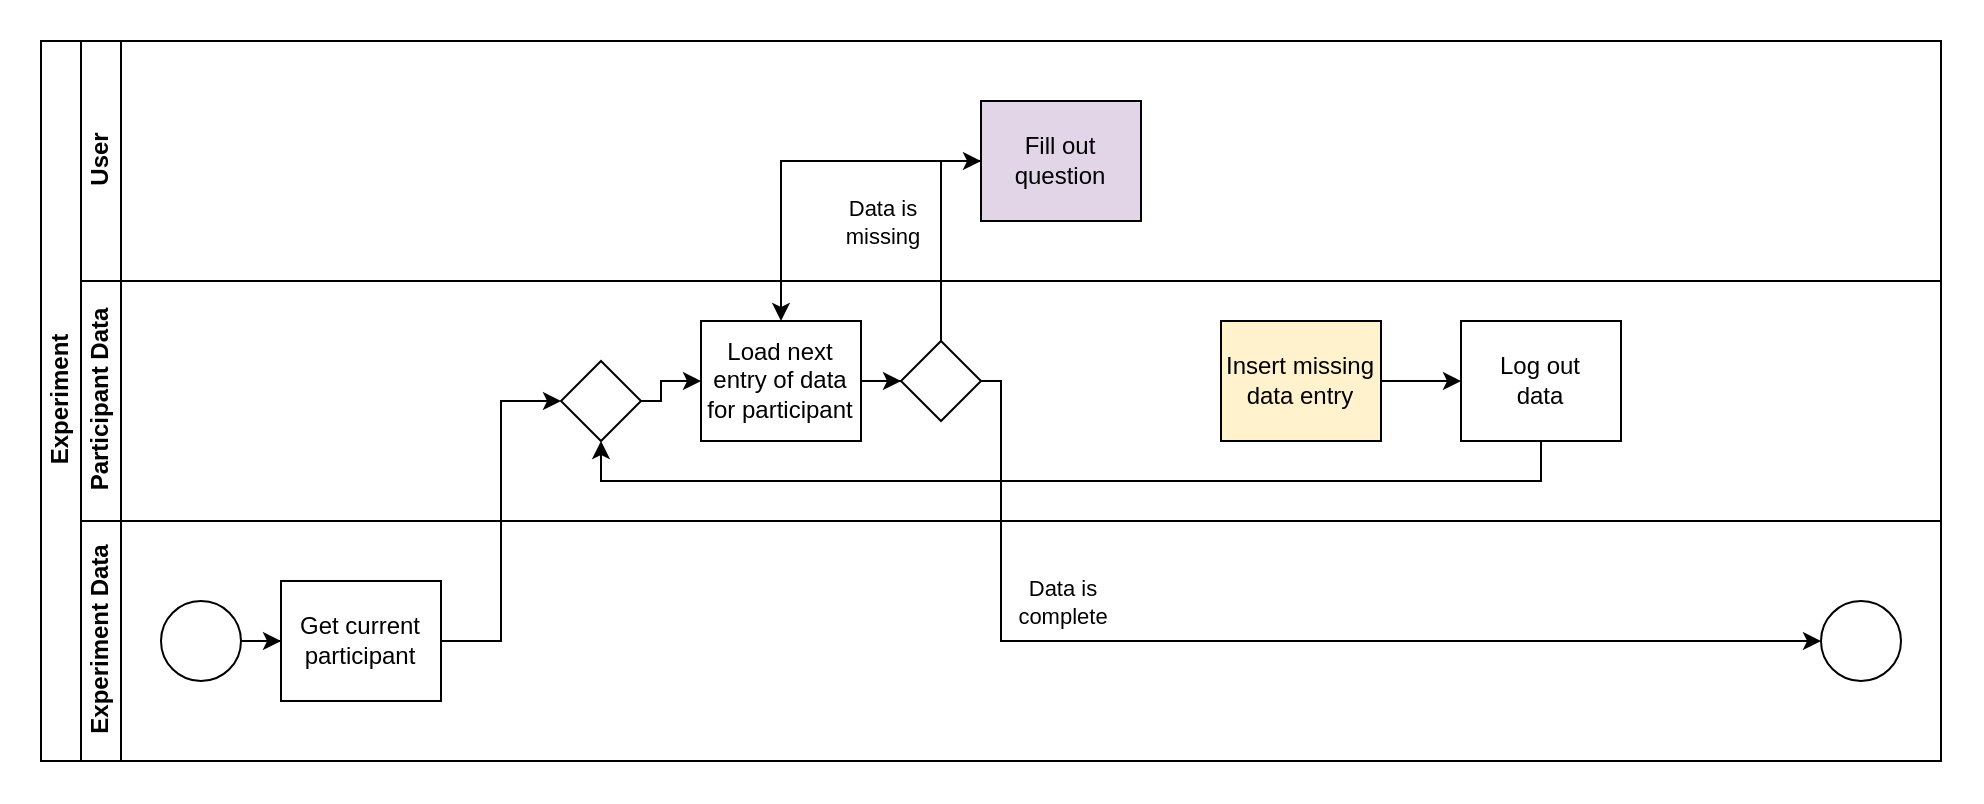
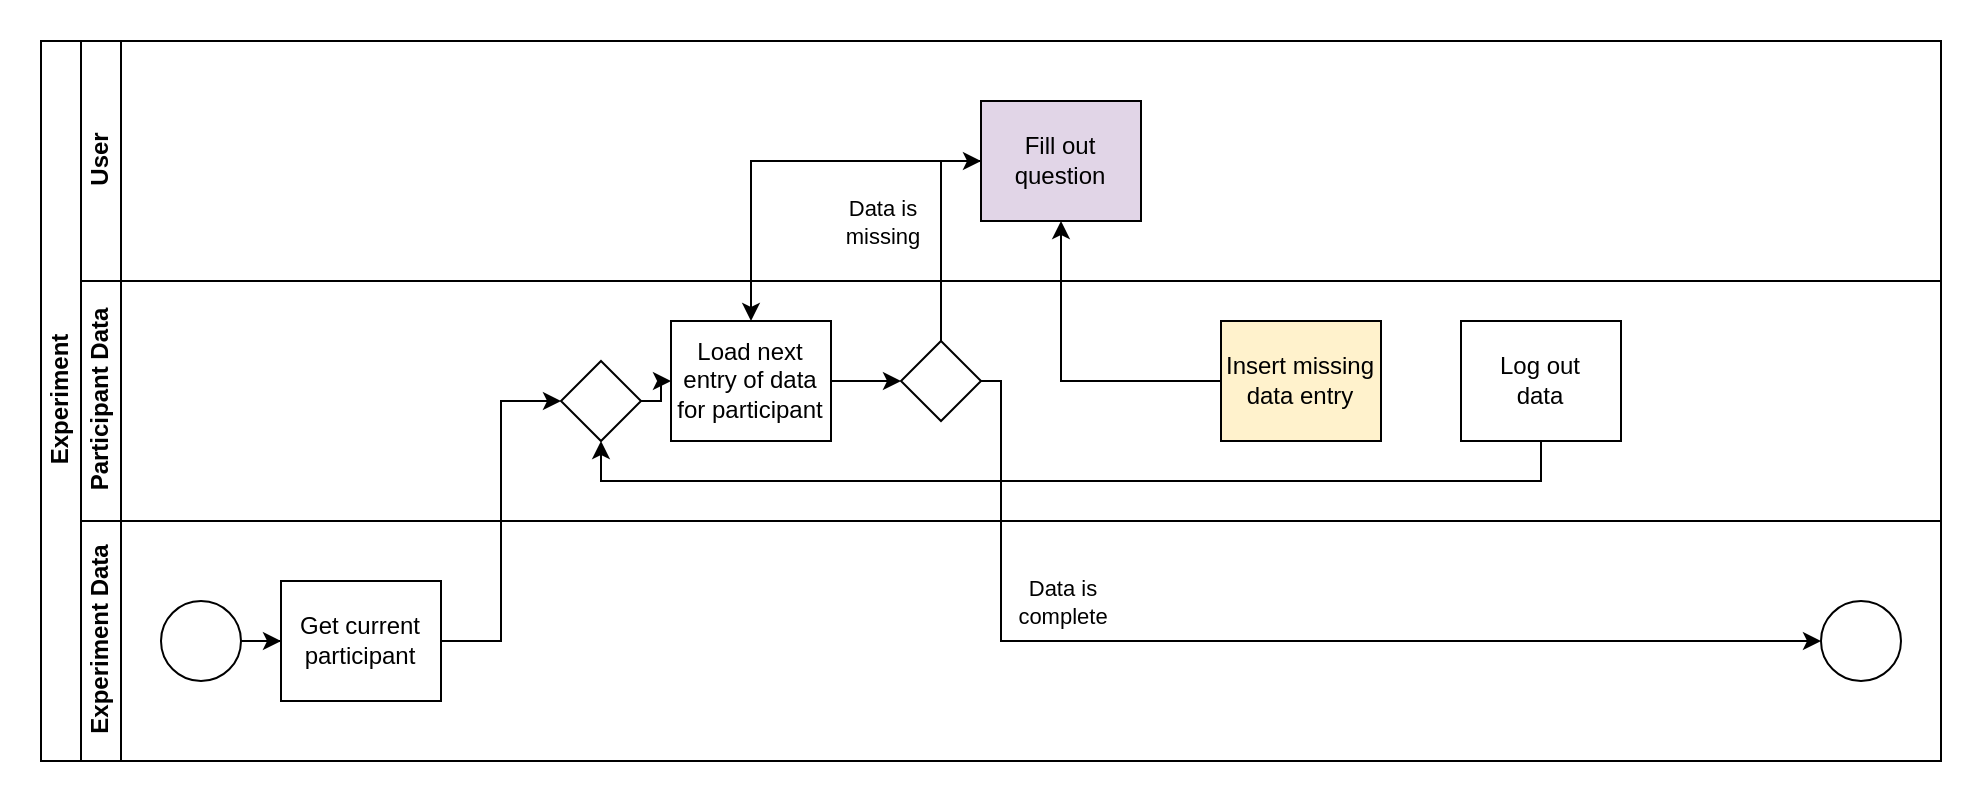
  <mxCell id="0" />
  <mxCell id="1" parent="0" />
  <mxCell id="2" value="&lt;font style=&quot;font-size: 12px;&quot;&gt;Experiment&lt;/font&gt;" style="swimlane;html=1;childLayout=stackLayout;resizeParent=1;resizeParentMax=0;horizontal=0;startSize=20;horizontalStack=0;" parent="1" vertex="1"><mxGeometry width="950" height="360" as="geometry" x="20" y="20" /></mxCell>
  <mxCell id="3" value="&lt;font style=&quot;font-size: 12px;&quot;&gt;User&lt;/font&gt;" style="swimlane;html=1;startSize=20;horizontal=0;" parent="2" vertex="1"><mxGeometry x="20" width="930" height="120" as="geometry" /></mxCell>
  <mxCell id="4" value="Fill out question" style="rounded=0;whiteSpace=wrap;html=1;fontFamily=Helvetica;fontSize=12;fontColor=#000000;align=center;fillColor=#e1d5e7;" parent="3" vertex="1"><mxGeometry x="450" y="30" width="80" height="60" as="geometry" /></mxCell>
  <mxCell id="5" style="edgeStyle=orthogonalEdgeStyle;rounded=0;orthogonalLoop=1;jettySize=auto;html=1;entryX=0;entryY=0.5;entryDx=0;entryDy=0;" parent="2" source="13" target="4" edge="1"><mxGeometry relative="1" as="geometry" /></mxCell>
  <mxCell id="6" value="Data is &lt;br&gt;missing" style="edgeLabel;html=1;align=center;verticalAlign=middle;resizable=0;points=[];" parent="5" vertex="1" connectable="0"><mxGeometry x="0.073" y="-2" relative="1" as="geometry"><mxPoint x="-32" y="-1" as="offset" /></mxGeometry></mxCell>
  <mxCell id="7" style="edgeStyle=orthogonalEdgeStyle;rounded=0;orthogonalLoop=1;jettySize=auto;html=1;" parent="2" source="4" target="10" edge="1"><mxGeometry relative="1" as="geometry" /></mxCell>
  <mxCell id="8" value="&lt;font style=&quot;font-size: 12px;&quot;&gt;Participant Data&lt;/font&gt;" style="swimlane;html=1;startSize=20;horizontal=0;" parent="2" vertex="1"><mxGeometry x="20" y="120" width="930" height="120" as="geometry" /></mxCell>
  <mxCell id="9" style="edgeStyle=orthogonalEdgeStyle;rounded=0;orthogonalLoop=1;jettySize=auto;html=1;entryX=0;entryY=0.5;entryDx=0;entryDy=0;" parent="8" source="10" target="13" edge="1"><mxGeometry relative="1" as="geometry" /></mxCell>
- <mxCell id="10" value="Load next entry of data for participant" style="rounded=0;whiteSpace=wrap;html=1;fontFamily=Helvetica;fontSize=12;fontColor=#000000;align=center;" parent="8" vertex="1"><mxGeometry x="310" y="20" width="80" height="60" as="geometry" /></mxCell>
+ <mxCell id="10" value="Load next entry of data for participant" style="rounded=0;whiteSpace=wrap;html=1;fontFamily=Helvetica;fontSize=12;fontColor=#000000;align=center;" parent="8" vertex="1"><mxGeometry x="295" y="20" width="80" height="60" as="geometry" /></mxCell>
  <mxCell id="11" style="edgeStyle=orthogonalEdgeStyle;rounded=0;orthogonalLoop=1;jettySize=auto;html=1;entryX=0;entryY=0.5;entryDx=0;entryDy=0;" parent="8" source="12" target="10" edge="1"><mxGeometry relative="1" as="geometry"><Array as="points"><mxPoint x="290" y="60" /><mxPoint x="290" y="50" /></Array></mxGeometry></mxCell>
  <mxCell id="12" value="" style="rhombus;whiteSpace=wrap;html=1;fontFamily=Helvetica;fontSize=12;fontColor=#000000;align=center;" parent="8" vertex="1"><mxGeometry x="240" y="40" width="40" height="40" as="geometry" /></mxCell>
  <mxCell id="13" value="" style="rhombus;whiteSpace=wrap;html=1;fontFamily=Helvetica;fontSize=12;fontColor=#000000;align=center;" parent="8" vertex="1"><mxGeometry x="410" y="30" width="40" height="40" as="geometry" /></mxCell>
  <mxCell id="14" style="edgeStyle=orthogonalEdgeStyle;rounded=0;orthogonalLoop=1;jettySize=auto;html=1;entryX=0.5;entryY=1;entryDx=0;entryDy=0;" parent="8" source="15" target="12" edge="1"><mxGeometry relative="1" as="geometry"><Array as="points"><mxPoint x="730" y="100" /><mxPoint x="260" y="100" /></Array></mxGeometry></mxCell>
  <mxCell id="15" value="Log out &lt;br&gt;data" style="rounded=0;whiteSpace=wrap;html=1;fontFamily=Helvetica;fontSize=12;fontColor=#000000;align=center;" parent="8" vertex="1"><mxGeometry x="690" y="20" width="80" height="60" as="geometry" /></mxCell>
- <mxCell id="16" style="edgeStyle=orthogonalEdgeStyle;rounded=0;orthogonalLoop=1;jettySize=auto;html=1;entryX=0;entryY=0.5;entryDx=0;entryDy=0;" parent="8" source="17" target="15" edge="1"><mxGeometry relative="1" as="geometry" /></mxCell>
+ <mxCell id="16" style="edgeStyle=orthogonalEdgeStyle;rounded=0;orthogonalLoop=1;jettySize=auto;html=1;" parent="8" source="17" target="4" edge="1"><mxGeometry relative="1" as="geometry" /></mxCell>
  <mxCell id="17" value="Insert missing data entry" style="rounded=0;whiteSpace=wrap;html=1;fontFamily=Helvetica;fontSize=12;fontColor=#000000;align=center;fillColor=#fff2cc;" parent="8" vertex="1"><mxGeometry x="570" y="20" width="80" height="60" as="geometry" /></mxCell>
  <mxCell id="18" style="edgeStyle=orthogonalEdgeStyle;rounded=0;orthogonalLoop=1;jettySize=auto;html=1;entryX=0;entryY=0.5;entryDx=0;entryDy=0;" parent="2" source="13" target="22" edge="1"><mxGeometry relative="1" as="geometry"><Array as="points"><mxPoint x="480" y="170" /><mxPoint x="480" y="300" /></Array></mxGeometry></mxCell>
  <mxCell id="19" value="Data is &lt;br&gt;complete" style="edgeLabel;html=1;align=center;verticalAlign=middle;resizable=0;points=[];" parent="18" vertex="1" connectable="0"><mxGeometry x="-0.942" y="-3" relative="1" as="geometry"><mxPoint x="33" y="104" as="offset" /></mxGeometry></mxCell>
  <mxCell id="20" value="&lt;font style=&quot;font-size: 12px;&quot;&gt;Experiment Data&lt;/font&gt;" style="swimlane;html=1;startSize=20;horizontal=0;" parent="2" vertex="1"><mxGeometry x="20" y="240" width="930" height="120" as="geometry" /></mxCell>
  <mxCell id="21" value="" style="ellipse;whiteSpace=wrap;html=1;labelBorderColor=default;labelBackgroundColor=default;" parent="20" vertex="1"><mxGeometry x="40" y="40" width="40" height="40" as="geometry" /></mxCell>
  <mxCell id="22" value="" style="ellipse;whiteSpace=wrap;html=1;" parent="20" vertex="1"><mxGeometry x="870" y="40" width="40" height="40" as="geometry" /></mxCell>
  <mxCell id="23" value="Get current participant" style="rounded=0;whiteSpace=wrap;html=1;fontFamily=Helvetica;fontSize=12;fontColor=#000000;align=center;" parent="20" vertex="1"><mxGeometry x="100" y="30" width="80" height="60" as="geometry" /></mxCell>
  <mxCell id="24" style="edgeStyle=orthogonalEdgeStyle;rounded=0;orthogonalLoop=1;jettySize=auto;html=1;entryX=0;entryY=0.5;entryDx=0;entryDy=0;" parent="20" source="21" target="23" edge="1"><mxGeometry relative="1" as="geometry" /></mxCell>
  <mxCell id="25" style="edgeStyle=orthogonalEdgeStyle;rounded=0;orthogonalLoop=1;jettySize=auto;html=1;entryX=0;entryY=0.5;entryDx=0;entryDy=0;" parent="2" source="23" target="12" edge="1"><mxGeometry relative="1" as="geometry" /></mxCell>
